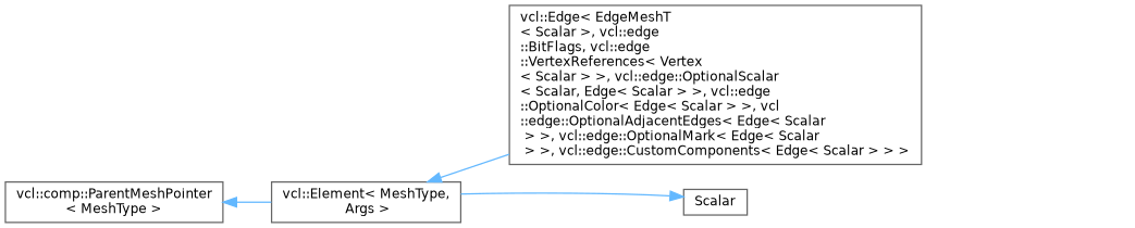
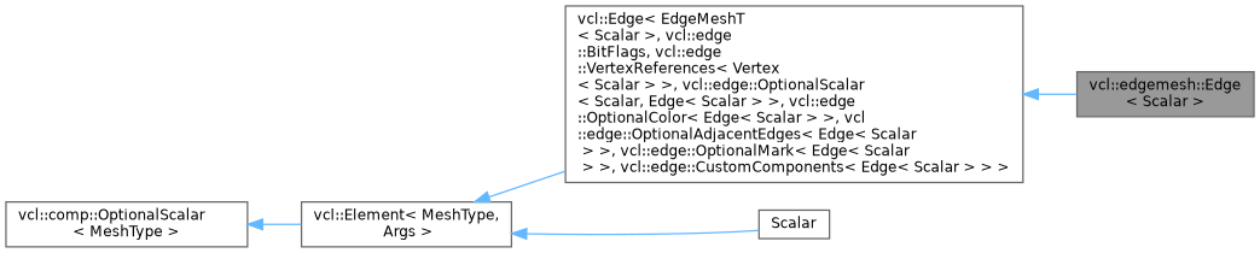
  digraph {
    rankdir=LR
    node [color=gray40 fillcolor=white fontname=Helvetica fontsize=10 shape=box style=filled]
    edge [color=steelblue1 dir=back fontname=Helvetica fontsize=10 labelfontname=Helvetica labelfontsize=10 style=solid]
+   n1 [fillcolor=grey60 fontcolor=black height=0.2 label="vcl::edgemesh::Edge\l\< Scalar \>" width=0.4]
    n2 [height=0.2 label="vcl::Edge\< EdgeMeshT\l\< Scalar \>, vcl::edge\l::BitFlags, vcl::edge\l::VertexReferences\< Vertex\l\< Scalar \> \>, vcl::edge::OptionalScalar\l\< Scalar, Edge\< Scalar \> \>, vcl::edge\l::OptionalColor\< Edge\< Scalar \> \>, vcl\l::edge::OptionalAdjacentEdges\< Edge\< Scalar\l \> \>, vcl::edge::OptionalMark\< Edge\< Scalar\l \> \>, vcl::edge::CustomComponents\< Edge\< Scalar \> \> \>" width=0.4]
    n3 [height=0.2 label="vcl::Element\< MeshType,\l Args \>" width=0.4]
-   n4 [height=0.2 label="vcl::comp::ParentMeshPointer\l\< MeshType \>" width=0.4]
+   n4 [height=0.2 label="vcl::comp::OptionalScalar\l\< MeshType \>" width=0.4]
    n5 [height=0.2 label=Scalar width=0.4]
+   n2 -> n1
    n3 -> n2
    n4 -> n3
-   n5 -> n3
+   n3 -> n5
  }
